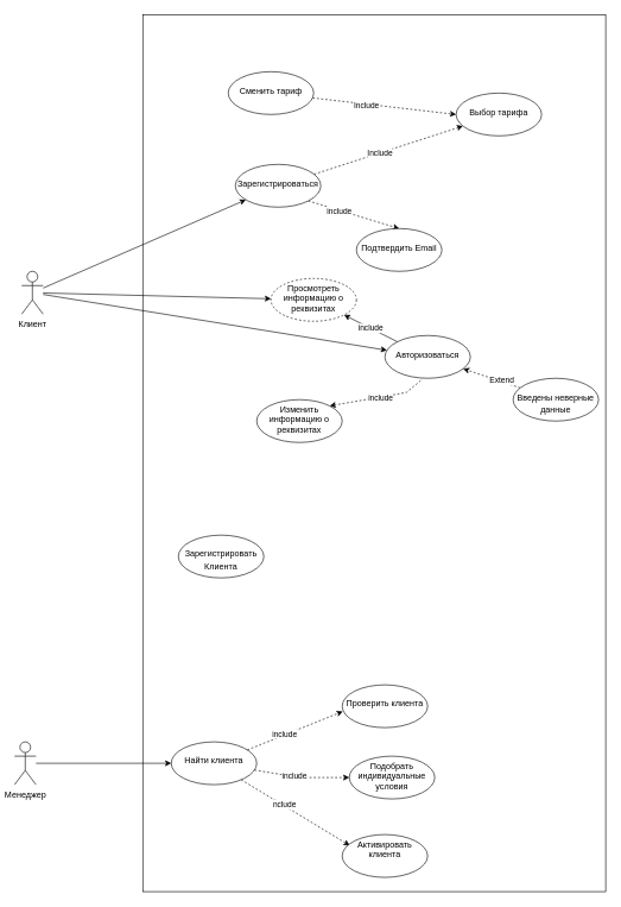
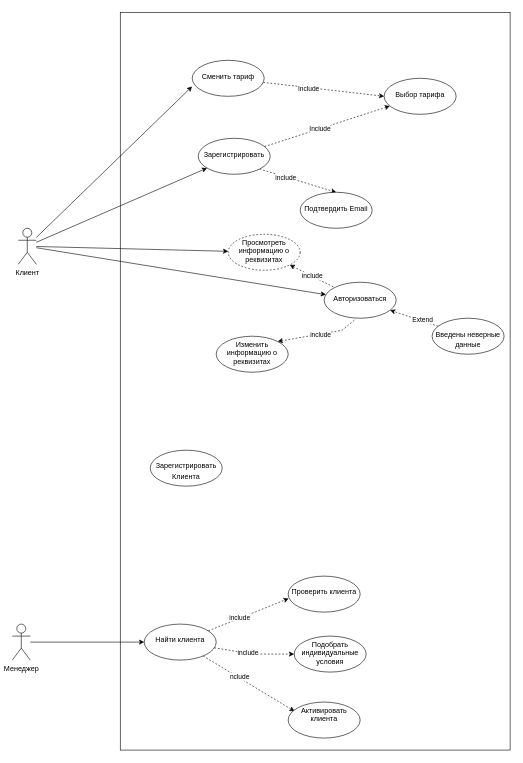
  <mxCell id="0" />
  <mxCell id="1" parent="0" />
  <mxCell id="2" value="" style="rounded=0;whiteSpace=wrap;html=1;" parent="1" vertex="1"><mxGeometry x="200" y="20" width="650" height="1230" as="geometry" /></mxCell>
  <mxCell id="3" value="" style="rounded=0;orthogonalLoop=1;jettySize=auto;html=1;" parent="1" source="7" target="12" edge="1"><mxGeometry relative="1" as="geometry" /></mxCell>
  <mxCell id="4" style="edgeStyle=none;rounded=0;orthogonalLoop=1;jettySize=auto;html=1;" parent="1" source="7" target="17" edge="1"><mxGeometry relative="1" as="geometry"><mxPoint x="310" y="510" as="targetPoint" /></mxGeometry></mxCell>
  <mxCell id="5" value="" style="edgeStyle=none;rounded=0;orthogonalLoop=1;jettySize=auto;html=1;" parent="1" source="7" target="31" edge="1"><mxGeometry relative="1" as="geometry"><mxPoint x="380" y="400" as="targetPoint" /></mxGeometry></mxCell>
+ <mxCell id="6" style="edgeStyle=none;rounded=0;orthogonalLoop=1;jettySize=auto;html=1;entryX=-0.002;entryY=0.727;entryDx=0;entryDy=0;entryPerimeter=0;endArrow=classic;endFill=1;" parent="1" source="7" target="37" edge="1"><mxGeometry relative="1" as="geometry" /></mxCell>
  <mxCell id="7" value="Клиент" style="shape=umlActor;verticalLabelPosition=bottom;verticalAlign=top;html=1;outlineConnect=0;" parent="1" vertex="1"><mxGeometry x="30" y="380" width="30" height="60" as="geometry" /></mxCell>
  <mxCell id="8" style="edgeStyle=none;rounded=0;orthogonalLoop=1;jettySize=auto;html=1;exitX=1;exitY=1;exitDx=0;exitDy=0;entryX=0.5;entryY=0;entryDx=0;entryDy=0;dashed=1;endArrow=classic;endFill=1;" parent="1" source="12" target="16" edge="1"><mxGeometry relative="1" as="geometry" /></mxCell>
  <mxCell id="9" value="include" style="edgeLabel;html=1;align=center;verticalAlign=middle;resizable=0;points=[];" parent="8" vertex="1" connectable="0"><mxGeometry x="-0.318" y="-1" relative="1" as="geometry"><mxPoint as="offset" /></mxGeometry></mxCell>
  <mxCell id="10" style="edgeStyle=none;rounded=0;orthogonalLoop=1;jettySize=auto;html=1;dashed=1;endArrow=classic;endFill=1;" parent="1" source="12" target="38" edge="1"><mxGeometry relative="1" as="geometry" /></mxCell>
  <mxCell id="11" value="Include" style="edgeLabel;html=1;align=center;verticalAlign=middle;resizable=0;points=[];" parent="10" vertex="1" connectable="0"><mxGeometry x="-0.121" y="1" relative="1" as="geometry"><mxPoint as="offset" /></mxGeometry></mxCell>
- <mxCell id="12" value="&lt;p style=&quot;line-height: 1.4&quot;&gt;Зарегистрироваться&lt;/p&gt;" style="ellipse;whiteSpace=wrap;html=1;verticalAlign=top;align=center;" parent="1" vertex="1"><mxGeometry x="330" y="230" width="120" height="60" as="geometry" /></mxCell>
+ <mxCell id="12" value="&lt;p style=&quot;line-height: 1.4&quot;&gt;Зарегистрировать&lt;/p&gt;" style="ellipse;whiteSpace=wrap;html=1;verticalAlign=top;align=center;" parent="1" vertex="1"><mxGeometry x="330" y="230" width="120" height="60" as="geometry" /></mxCell>
  <mxCell id="13" value="&lt;p style=&quot;line-height: 1.4&quot;&gt;Зарегистрировать Клиента&lt;/p&gt;" style="ellipse;whiteSpace=wrap;html=1;verticalAlign=top;" parent="1" vertex="1"><mxGeometry x="250" y="750" width="120" height="60" as="geometry" /></mxCell>
  <mxCell id="14" value="" style="edgeStyle=none;rounded=0;orthogonalLoop=1;jettySize=auto;html=1;" parent="1" source="15" target="27" edge="1"><mxGeometry relative="1" as="geometry" /></mxCell>
  <mxCell id="15" value="Менеджер" style="shape=umlActor;verticalLabelPosition=bottom;verticalAlign=top;html=1;outlineConnect=0;" parent="1" vertex="1"><mxGeometry x="20" y="1040" width="30" height="60" as="geometry" /></mxCell>
  <mxCell id="16" value="&lt;p style=&quot;line-height: 1.4&quot;&gt;Подтвердить Email&lt;/p&gt;" style="ellipse;whiteSpace=wrap;html=1;verticalAlign=top;align=center;" parent="1" vertex="1"><mxGeometry x="500" y="320" width="120" height="60" as="geometry" /></mxCell>
  <mxCell id="17" value="&lt;br&gt;Авторизоваться" style="ellipse;whiteSpace=wrap;html=1;verticalAlign=top;" parent="1" vertex="1"><mxGeometry x="540" y="470" width="120" height="60" as="geometry" /></mxCell>
  <mxCell id="18" style="edgeStyle=none;rounded=0;orthogonalLoop=1;jettySize=auto;html=1;exitX=1;exitY=0;exitDx=0;exitDy=0;entryX=0.44;entryY=1.02;entryDx=0;entryDy=0;entryPerimeter=0;dashed=1;endArrow=none;endFill=0;startArrow=classic;startFill=1;" parent="1" source="20" target="17" edge="1"><mxGeometry relative="1" as="geometry"><Array as="points"><mxPoint x="570" y="550" /></Array></mxGeometry></mxCell>
  <mxCell id="19" value="include" style="edgeLabel;html=1;align=center;verticalAlign=middle;resizable=0;points=[];" parent="18" vertex="1" connectable="0"><mxGeometry x="0.045" y="-1" relative="1" as="geometry"><mxPoint as="offset" /></mxGeometry></mxCell>
  <mxCell id="20" value="Изменить информацию о реквизитах" style="ellipse;whiteSpace=wrap;html=1;verticalAlign=top;" parent="1" vertex="1"><mxGeometry x="360" y="560" width="120" height="60" as="geometry" /></mxCell>
  <mxCell id="21" style="edgeStyle=none;rounded=0;orthogonalLoop=1;jettySize=auto;html=1;entryX=0.993;entryY=0.622;entryDx=0;entryDy=0;entryPerimeter=0;endArrow=classic;endFill=1;dashed=1;" parent="1" source="27" target="39" edge="1"><mxGeometry relative="1" as="geometry" /></mxCell>
  <mxCell id="22" value="include" style="edgeLabel;html=1;align=center;verticalAlign=middle;resizable=0;points=[];" parent="21" vertex="1" connectable="0"><mxGeometry x="-0.432" y="-4" relative="1" as="geometry"><mxPoint x="12" y="-11" as="offset" /></mxGeometry></mxCell>
  <mxCell id="23" style="edgeStyle=none;rounded=0;orthogonalLoop=1;jettySize=auto;html=1;entryX=0;entryY=0.5;entryDx=0;entryDy=0;endArrow=classic;endFill=1;dashed=1;" parent="1" source="27" target="40" edge="1"><mxGeometry relative="1" as="geometry"><Array as="points"><mxPoint x="420" y="1090" /></Array></mxGeometry></mxCell>
  <mxCell id="24" value="include" style="edgeLabel;html=1;align=center;verticalAlign=middle;resizable=0;points=[];" parent="23" vertex="1" connectable="0"><mxGeometry x="-0.169" relative="1" as="geometry"><mxPoint y="-1" as="offset" /></mxGeometry></mxCell>
  <mxCell id="25" style="edgeStyle=none;rounded=0;orthogonalLoop=1;jettySize=auto;html=1;entryX=0.089;entryY=0.256;entryDx=0;entryDy=0;entryPerimeter=0;endArrow=classic;endFill=1;dashed=1;" parent="1" source="27" target="28" edge="1"><mxGeometry relative="1" as="geometry" /></mxCell>
  <mxCell id="26" value="nclude" style="edgeLabel;html=1;align=center;verticalAlign=middle;resizable=0;points=[];" parent="25" vertex="1" connectable="0"><mxGeometry x="-0.231" y="2" relative="1" as="geometry"><mxPoint as="offset" /></mxGeometry></mxCell>
  <mxCell id="27" value="&lt;p style=&quot;line-height: 1.4&quot;&gt;Найти клиента&lt;/p&gt;" style="ellipse;whiteSpace=wrap;html=1;verticalAlign=top;" parent="1" vertex="1"><mxGeometry x="240" y="1040" width="120" height="60" as="geometry" /></mxCell>
  <mxCell id="28" value="Активировать клиента" style="ellipse;whiteSpace=wrap;html=1;verticalAlign=top;" parent="1" vertex="1"><mxGeometry x="480" y="1170" width="120" height="60" as="geometry" /></mxCell>
- <mxCell id="29" style="edgeStyle=none;rounded=0;orthogonalLoop=1;jettySize=auto;html=1;dashed=0;endArrow=none;endFill=0;startArrow=classic;startFill=1;" parent="1" source="31" target="17" edge="1"><mxGeometry relative="1" as="geometry" /></mxCell>
+ <mxCell id="29" style="edgeStyle=none;rounded=0;orthogonalLoop=1;jettySize=auto;html=1;dashed=1;endArrow=none;endFill=0;startArrow=classic;startFill=1;" parent="1" source="31" target="17" edge="1"><mxGeometry relative="1" as="geometry" /></mxCell>
  <mxCell id="30" value="include" style="edgeLabel;html=1;align=center;verticalAlign=middle;resizable=0;points=[];" parent="29" vertex="1" connectable="0"><mxGeometry x="0.31" y="-2" relative="1" as="geometry"><mxPoint x="-11" y="-8" as="offset" /></mxGeometry></mxCell>
  <mxCell id="31" value="&lt;span&gt;Просмотреть информацию о реквизитах&lt;/span&gt;" style="ellipse;whiteSpace=wrap;html=1;verticalAlign=top;dashed=1;" parent="1" vertex="1"><mxGeometry x="380" y="390" width="120" height="60" as="geometry" /></mxCell>
  <mxCell id="32" style="edgeStyle=none;rounded=0;orthogonalLoop=1;jettySize=auto;html=1;dashed=1;endArrow=classic;endFill=1;" parent="1" source="34" target="17" edge="1"><mxGeometry relative="1" as="geometry" /></mxCell>
  <mxCell id="33" value="Extend" style="edgeLabel;html=1;align=center;verticalAlign=middle;resizable=0;points=[];" parent="32" vertex="1" connectable="0"><mxGeometry x="-0.311" y="-2" relative="1" as="geometry"><mxPoint as="offset" /></mxGeometry></mxCell>
  <mxCell id="34" value="&lt;p style=&quot;line-height: 1.4&quot;&gt;Введены неверные данные&lt;/p&gt;" style="ellipse;whiteSpace=wrap;html=1;verticalAlign=top;" parent="1" vertex="1"><mxGeometry x="720" y="530" width="120" height="60" as="geometry" /></mxCell>
  <mxCell id="35" style="edgeStyle=none;rounded=0;orthogonalLoop=1;jettySize=auto;html=1;entryX=0;entryY=0.5;entryDx=0;entryDy=0;endArrow=classic;endFill=1;dashed=1;" parent="1" source="37" target="38" edge="1"><mxGeometry relative="1" as="geometry" /></mxCell>
  <mxCell id="36" value="Include" style="edgeLabel;html=1;align=center;verticalAlign=middle;resizable=0;points=[];" parent="35" vertex="1" connectable="0"><mxGeometry x="-0.247" y="-2" relative="1" as="geometry"><mxPoint as="offset" /></mxGeometry></mxCell>
  <mxCell id="37" value="&lt;p style=&quot;line-height: 1.4&quot;&gt;Сменить тариф&lt;/p&gt;" style="ellipse;whiteSpace=wrap;html=1;verticalAlign=top;" parent="1" vertex="1"><mxGeometry x="320" y="100" width="120" height="60" as="geometry" /></mxCell>
  <mxCell id="38" value="&lt;p style=&quot;line-height: 1.4&quot;&gt;Выбор тарифа&lt;/p&gt;" style="ellipse;whiteSpace=wrap;html=1;verticalAlign=top;" parent="1" vertex="1"><mxGeometry x="640" y="130" width="120" height="60" as="geometry" /></mxCell>
  <mxCell id="39" value="&lt;p style=&quot;line-height: 1.4&quot;&gt;Проверить клиента&lt;/p&gt;" style="ellipse;whiteSpace=wrap;html=1;verticalAlign=top;flipH=1;" parent="1" vertex="1"><mxGeometry x="480" y="960" width="120" height="60" as="geometry" /></mxCell>
  <mxCell id="40" value="Подобрать индивидуальные условия" style="ellipse;whiteSpace=wrap;html=1;verticalAlign=top;" parent="1" vertex="1"><mxGeometry x="490" y="1060" width="120" height="60" as="geometry" /></mxCell>
